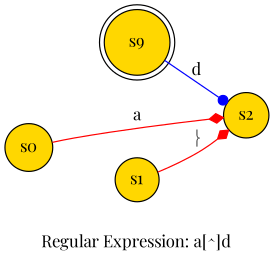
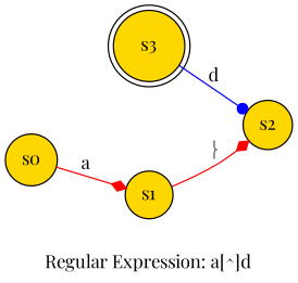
  digraph {
    fontname="Playfair Display"
    label="Regular Expression: a[^]d"
    rankdir=LR
    node [fillcolor=gold fontname="Playfair Display" shape=circle style=filled]
    edge [arrowhead=diamond color=red fontname="Playfair Display"]
-   s3 [shape=doublecircle label=s9]
+   s3 [shape=doublecircle]
    s2
    s0
    s1
    s3 -> s2 [arrowhead=dot color=blue label=d]
-   s0 -> s2 [label=a]
+   s0 -> s1 [label=a]
    s1 -> s2 [label=""]
  }
